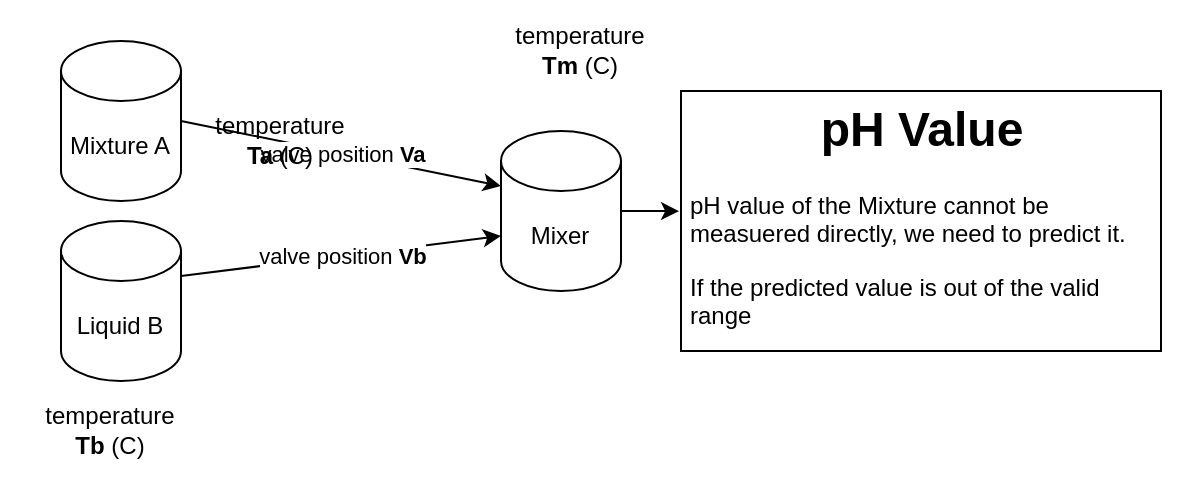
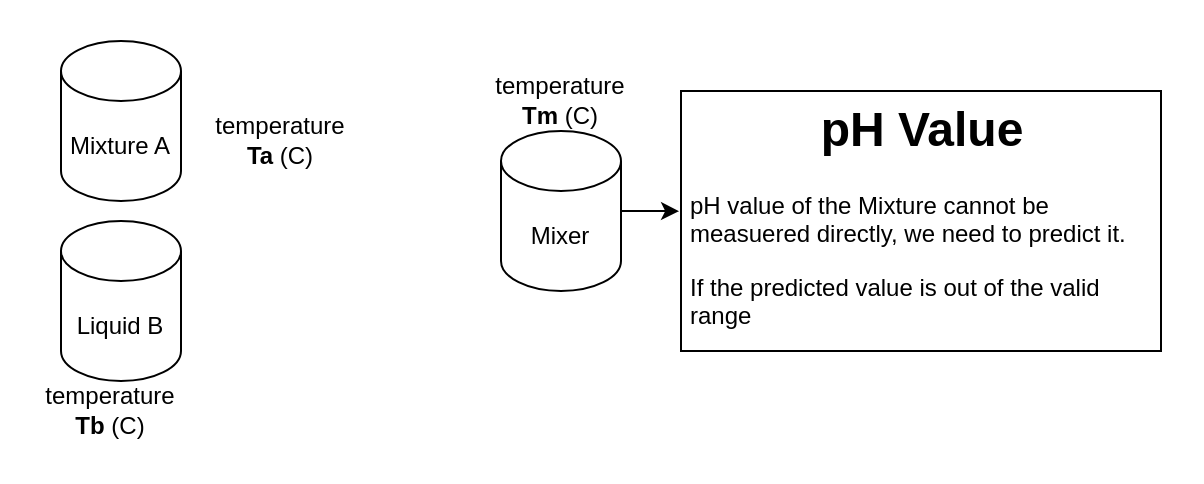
  <mxCell id="0" />
  <mxCell id="1" parent="0" />
  <mxCell id="2" value="Mixture A" style="shape=cylinder3;whiteSpace=wrap;html=1;boundedLbl=1;backgroundOutline=1;size=15;" parent="1" vertex="1"><mxGeometry x="30" y="20" width="60" height="80" as="geometry" /></mxCell>
  <mxCell id="3" value="Liquid B" style="shape=cylinder3;whiteSpace=wrap;html=1;boundedLbl=1;backgroundOutline=1;size=15;" parent="1" vertex="1"><mxGeometry x="30" y="110" width="60" height="80" as="geometry" /></mxCell>
  <mxCell id="4" value="Mixer" style="shape=cylinder3;whiteSpace=wrap;html=1;boundedLbl=1;backgroundOutline=1;size=15;" parent="1" vertex="1"><mxGeometry x="250" y="65" width="60" height="80" as="geometry" /></mxCell>
- <mxCell id="5" value="" style="endArrow=classic;html=1;exitX=1;exitY=0.5;exitDx=0;exitDy=0;exitPerimeter=0;entryX=0;entryY=0;entryDx=0;entryDy=27.5;entryPerimeter=0;" parent="1" source="2" target="4" edge="1"><mxGeometry relative="1" as="geometry"><mxPoint x="200" y="35" as="sourcePoint" /><mxPoint x="300" y="35" as="targetPoint" /></mxGeometry></mxCell>
- <mxCell id="6" value="valve position&amp;nbsp;&lt;b&gt;Va&lt;/b&gt;" style="edgeLabel;resizable=0;html=1;align=center;verticalAlign=middle;" parent="5" connectable="0" vertex="1"><mxGeometry relative="1" as="geometry" /></mxCell>
- <mxCell id="7" value="" style="endArrow=classic;html=1;exitX=1;exitY=0;exitDx=0;exitDy=27.5;exitPerimeter=0;entryX=0;entryY=0;entryDx=0;entryDy=52.5;entryPerimeter=0;" parent="1" source="3" target="4" edge="1"><mxGeometry relative="1" as="geometry"><mxPoint x="180" y="75" as="sourcePoint" /><mxPoint x="260" y="102.5" as="targetPoint" /></mxGeometry></mxCell>
- <mxCell id="8" value="valve position&amp;nbsp;&lt;b&gt;Vb&lt;/b&gt;" style="edgeLabel;resizable=0;html=1;align=center;verticalAlign=middle;" parent="7" connectable="0" vertex="1"><mxGeometry relative="1" as="geometry" /></mxCell>
- <mxCell id="9" value="temperature &lt;b&gt;Tm&lt;/b&gt; (C)" style="text;html=1;strokeColor=none;fillColor=none;align=center;verticalAlign=middle;whiteSpace=wrap;rounded=0;" parent="1" vertex="1"><mxGeometry x="255" y="10" width="70" height="30" as="geometry" /></mxCell>
+ <mxCell id="9" value="temperature &lt;b&gt;Tm&lt;/b&gt; (C)" style="text;html=1;strokeColor=none;fillColor=none;align=center;verticalAlign=middle;whiteSpace=wrap;rounded=0;" parent="1" vertex="1"><mxGeometry x="245" y="35" width="70" height="30" as="geometry" /></mxCell>
  <mxCell id="10" value="&lt;h1 style=&quot;text-align: center;&quot;&gt;pH Value&lt;/h1&gt;&lt;p&gt;pH value of the Mixture cannot be measuered directly, we need to predict it.&amp;nbsp;&lt;/p&gt;&lt;p&gt;If the predicted value is out of the valid range&amp;nbsp;&lt;/p&gt;" style="text;html=1;strokeColor=default;fillColor=none;spacing=5;spacingTop=-20;whiteSpace=wrap;overflow=hidden;rounded=0;glass=0;shadow=0;" parent="1" vertex="1"><mxGeometry x="340" y="45" width="240" height="130" as="geometry" /></mxCell>
  <mxCell id="11" value="temperature &lt;b&gt;Ta&lt;/b&gt; (C)" style="text;html=1;strokeColor=none;fillColor=none;align=center;verticalAlign=middle;whiteSpace=wrap;rounded=0;" parent="1" vertex="1"><mxGeometry x="105" y="55" width="70" height="30" as="geometry" /></mxCell>
- <mxCell id="12" value="temperature &lt;b&gt;Tb&lt;/b&gt; (C)" style="text;html=1;strokeColor=none;fillColor=none;align=center;verticalAlign=middle;whiteSpace=wrap;rounded=0;" parent="1" vertex="1"><mxGeometry x="20" y="200" width="70" height="30" as="geometry" /></mxCell>
+ <mxCell id="12" value="temperature &lt;b&gt;Tb&lt;/b&gt; (C)" style="text;html=1;strokeColor=none;fillColor=none;align=center;verticalAlign=middle;whiteSpace=wrap;rounded=0;" parent="1" vertex="1"><mxGeometry x="20" y="190" width="70" height="30" as="geometry" /></mxCell>
  <mxCell id="13" value="" style="endArrow=classic;html=1;exitX=1;exitY=0.5;exitDx=0;exitDy=0;exitPerimeter=0;entryX=-0.004;entryY=0.462;entryDx=0;entryDy=0;entryPerimeter=0;" parent="1" source="4" target="10" edge="1"><mxGeometry width="50" height="50" relative="1" as="geometry"><mxPoint x="350" y="165" as="sourcePoint" /><mxPoint x="400" y="115" as="targetPoint" /></mxGeometry></mxCell>
